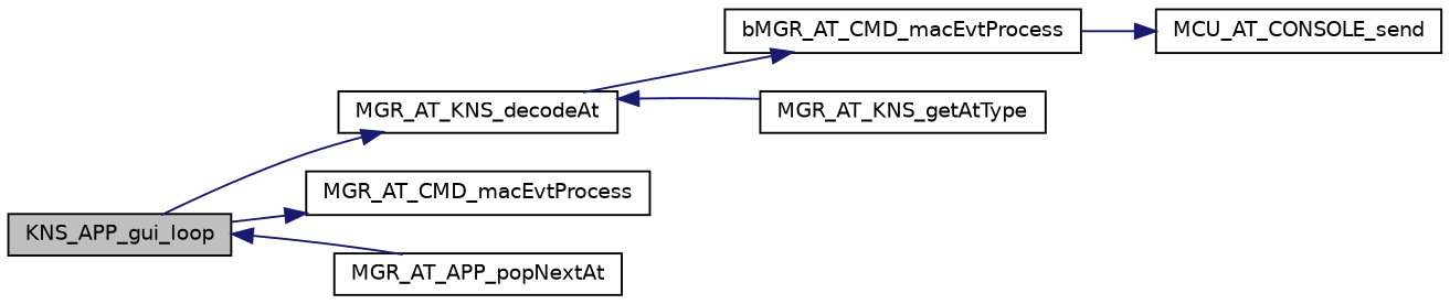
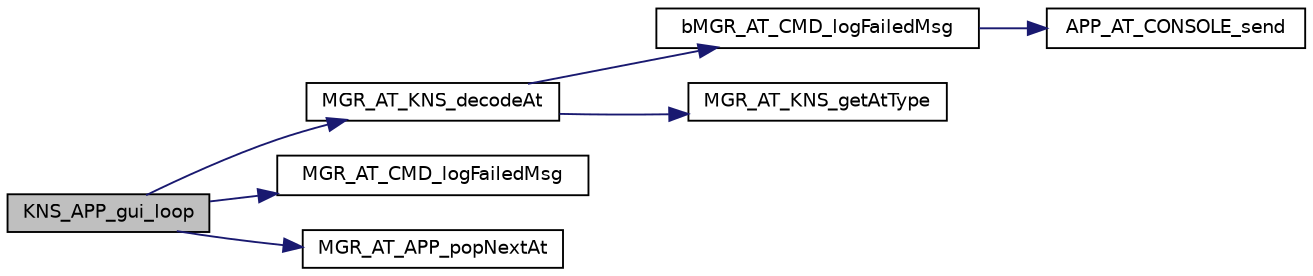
  digraph {
    rankdir=LR
    node [color=black fillcolor=white fontname=Helvetica fontsize=10 shape=record style=filled]
    edge [color=midnightblue fontname=Helvetica fontsize=10 labelfontname=Helvetica labelfontsize=10 style=solid]
    n1 [fillcolor=grey75 fontcolor=black height=0.2 label=KNS_APP_gui_loop width=0.4]
    n2 [height=0.2 label=MGR_AT_KNS_decodeAt width=0.4]
-   n3 [height=0.2 label=MGR_AT_CMD_macEvtProcess width=0.4]
+   n3 [height=0.2 label=MGR_AT_CMD_logFailedMsg width=0.4]
    n4 [height=0.2 label=MGR_AT_APP_popNextAt width=0.4]
-   n5 [height=0.2 label=bMGR_AT_CMD_macEvtProcess width=0.4]
+   n5 [height=0.2 label=bMGR_AT_CMD_logFailedMsg width=0.4]
    n6 [height=0.2 label=MGR_AT_KNS_getAtType width=0.4]
-   n7 [height=0.2 label=MCU_AT_CONSOLE_send width=0.4]
+   n7 [height=0.2 label=APP_AT_CONSOLE_send width=0.4]
    n1 -> n2
    n1 -> n3
-   n4 -> n1
+   n1 -> n4
    n2 -> n5
-   n6 -> n2
+   n2 -> n6
    n5 -> n7
  }
